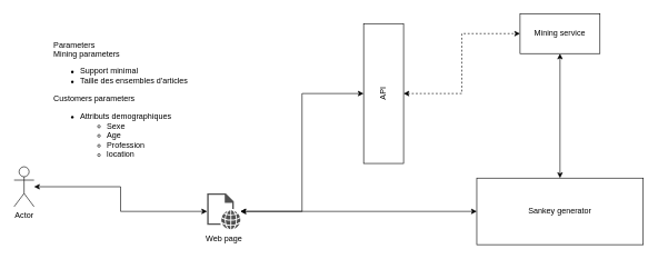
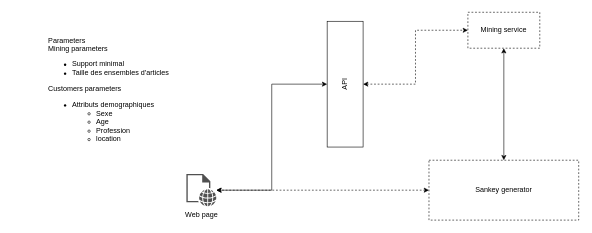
  <mxCell id="0" />
  <mxCell id="1" parent="0" />
  <mxCell id="2" style="edgeStyle=orthogonalEdgeStyle;rounded=0;orthogonalLoop=1;jettySize=auto;html=1;exitX=0.5;exitY=1;exitDx=0;exitDy=0;entryX=0;entryY=0.5;entryDx=0;entryDy=0;startArrow=classic;startFill=1;dashed=1;" parent="1" source="3" target="8" edge="1"><mxGeometry relative="1" as="geometry" /></mxCell>
  <mxCell id="3" value="API" style="rounded=0;whiteSpace=wrap;html=1;rotation=-90;" parent="1" vertex="1"><mxGeometry x="470" y="110" width="210" height="60" as="geometry" /></mxCell>
  <mxCell id="4" value="&lt;div style=&quot;text-align: left&quot;&gt;&lt;span&gt;Parameters&lt;/span&gt;&lt;/div&gt;&lt;span&gt;&lt;div style=&quot;text-align: left&quot;&gt;&lt;span&gt;Mining parameters&lt;/span&gt;&lt;/div&gt;&lt;/span&gt;&lt;ul&gt;&lt;li style=&quot;text-align: left&quot;&gt;&lt;span&gt;Support minimal&lt;/span&gt;&lt;br&gt;&lt;/li&gt;&lt;li style=&quot;text-align: left&quot;&gt;&lt;span&gt;Taille des ensembles d'articles&lt;/span&gt;&lt;/li&gt;&lt;/ul&gt;&lt;div style=&quot;text-align: left&quot;&gt;Customers parameters&lt;/div&gt;&lt;div style=&quot;text-align: left&quot;&gt;&lt;ul&gt;&lt;li&gt;Attributs demographiques&lt;/li&gt;&lt;ul&gt;&lt;li&gt;Sexe&lt;/li&gt;&lt;li&gt;Age&lt;/li&gt;&lt;li&gt;Profession&lt;/li&gt;&lt;li&gt;location&lt;/li&gt;&lt;/ul&gt;&lt;/ul&gt;&lt;/div&gt;" style="text;html=1;align=center;verticalAlign=middle;resizable=0;points=[];autosize=1;" parent="1" vertex="1"><mxGeometry x="70" y="60" width="220" height="190" as="geometry" /></mxCell>
- <mxCell id="5" style="edgeStyle=orthogonalEdgeStyle;rounded=0;orthogonalLoop=1;jettySize=auto;html=1;startArrow=classic;startFill=1;" parent="1" source="6" target="12" edge="1"><mxGeometry relative="1" as="geometry" /></mxCell>
- <mxCell id="6" value="Actor" style="shape=umlActor;verticalLabelPosition=bottom;verticalAlign=top;html=1;outlineConnect=0;fillColor=#ffffff;" parent="1" vertex="1"><mxGeometry x="20" y="250" width="30" height="60" as="geometry" /></mxCell>
  <mxCell id="7" style="edgeStyle=orthogonalEdgeStyle;rounded=0;orthogonalLoop=1;jettySize=auto;html=1;startArrow=classic;startFill=1;" parent="1" source="8" target="10" edge="1"><mxGeometry relative="1" as="geometry" /></mxCell>
- <mxCell id="8" value="Mining service" style="rounded=0;whiteSpace=wrap;html=1;fillColor=#ffffff;" parent="1" vertex="1"><mxGeometry x="780" y="20" width="120" height="60" as="geometry" /></mxCell>
- <mxCell id="9" style="edgeStyle=orthogonalEdgeStyle;rounded=0;orthogonalLoop=1;jettySize=auto;html=1;startArrow=classic;startFill=1;" parent="1" source="10" target="12" edge="1"><mxGeometry relative="1" as="geometry" /></mxCell>
- <mxCell id="10" value="Sankey generator" style="rounded=0;whiteSpace=wrap;html=1;fillColor=#ffffff;" parent="1" vertex="1"><mxGeometry x="715" y="267" width="250" height="100" as="geometry" /></mxCell>
+ <mxCell id="8" value="Mining service" style="rounded=0;whiteSpace=wrap;html=1;fillColor=#ffffff;dashed=1;" parent="1" vertex="1"><mxGeometry x="780" y="20" width="120" height="60" as="geometry" /></mxCell>
+ <mxCell id="9" style="edgeStyle=orthogonalEdgeStyle;rounded=0;orthogonalLoop=1;jettySize=auto;html=1;startArrow=classic;startFill=1;dashed=1;" parent="1" source="10" target="12" edge="1"><mxGeometry relative="1" as="geometry" /></mxCell>
+ <mxCell id="10" value="Sankey generator" style="rounded=0;whiteSpace=wrap;html=1;fillColor=#ffffff;dashed=1;" parent="1" vertex="1"><mxGeometry x="715" y="267" width="250" height="100" as="geometry" /></mxCell>
  <mxCell id="11" style="edgeStyle=orthogonalEdgeStyle;rounded=0;orthogonalLoop=1;jettySize=auto;html=1;entryX=0.5;entryY=0;entryDx=0;entryDy=0;startArrow=classic;startFill=1;" parent="1" source="12" target="3" edge="1"><mxGeometry relative="1" as="geometry" /></mxCell>
  <mxCell id="12" value="Web page" style="pointerEvents=1;shadow=0;dashed=0;html=1;strokeColor=none;fillColor=#505050;labelPosition=center;verticalLabelPosition=bottom;verticalAlign=top;outlineConnect=0;align=center;shape=mxgraph.office.concepts.web_page;" parent="1" vertex="1"><mxGeometry x="310" y="290" width="50" height="54" as="geometry" /></mxCell>
